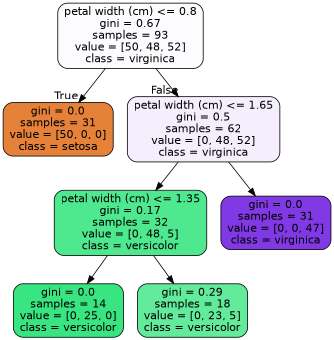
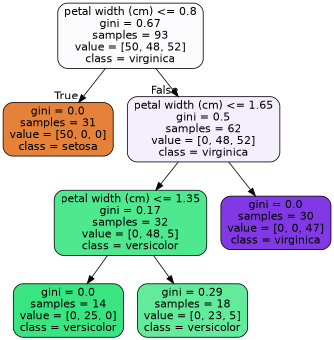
  digraph {
    node [color=black fontname=helvetica shape=box style="filled, rounded"]
    edge [fontname=helvetica]
    n1 [fillcolor="#8139e505" label="petal width (cm) <= 0.8\ngini = 0.67\nsamples = 93\nvalue = [50, 48, 52]\nclass = virginica"]
    n2 [fillcolor="#e58139ff" label="gini = 0.0\nsamples = 31\nvalue = [50, 0, 0]\nclass = setosa"]
    n3 [fillcolor="#8139e514" label="petal width (cm) <= 1.65\ngini = 0.5\nsamples = 62\nvalue = [0, 48, 52]\nclass = virginica"]
    n4 [fillcolor="#39e581e4" label="petal width (cm) <= 1.35\ngini = 0.17\nsamples = 32\nvalue = [0, 48, 5]\nclass = versicolor"]
-   n5 [fillcolor="#8139e5ff" label="gini = 0.0\nsamples = 31\nvalue = [0, 0, 47]\nclass = virginica"]
+   n5 [fillcolor="#8139e5ff" label="gini = 0.0\nsamples = 30\nvalue = [0, 0, 47]\nclass = virginica"]
    n6 [fillcolor="#39e581ff" label="gini = 0.0\nsamples = 14\nvalue = [0, 25, 0]\nclass = versicolor"]
    n7 [fillcolor="#39e581c8" label="gini = 0.29\nsamples = 18\nvalue = [0, 23, 5]\nclass = versicolor"]
    n1 -> n2 [headlabel=True labelangle=45 labeldistance=2.5]
    n1 -> n3 [headlabel=False labelangle=-45 labeldistance=2.5]
    n3 -> n4
    n3 -> n5
    n4 -> n6
    n4 -> n7
  }
